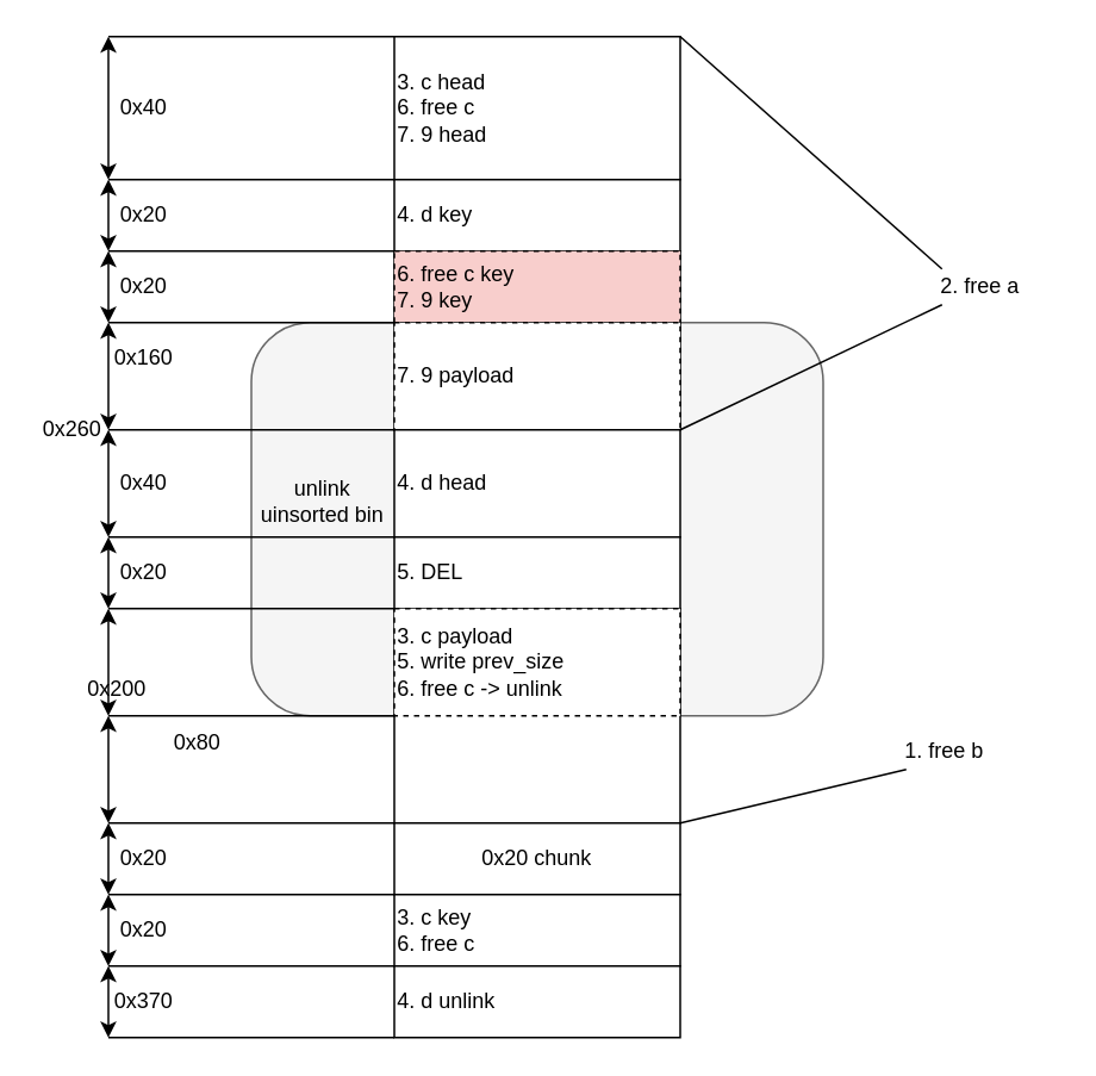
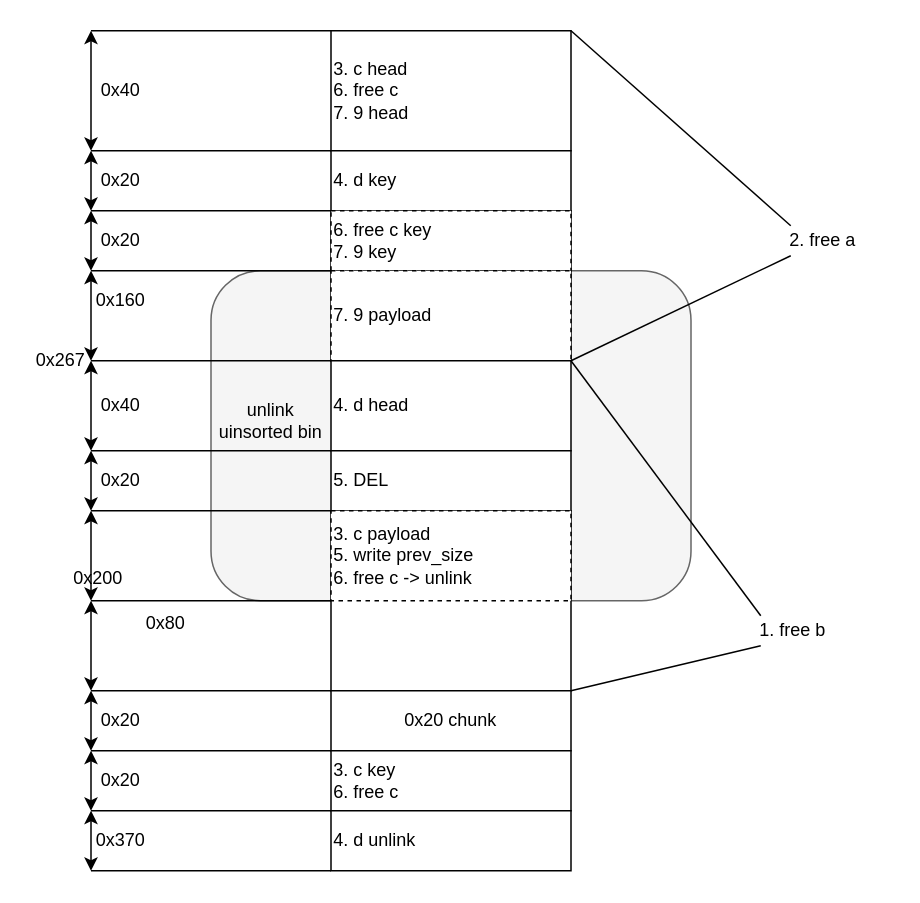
  <mxCell id="0" />
  <mxCell id="1" parent="0" />
  <mxCell id="2" value="" style="rounded=1;whiteSpace=wrap;html=1;fillColor=#f5f5f5;strokeColor=#666666;fontColor=#333333;" vertex="1" parent="1"><mxGeometry x="140" y="180" width="320" height="220" as="geometry" /></mxCell>
  <mxCell id="3" value="" style="rounded=0;whiteSpace=wrap;html=1;" vertex="1" parent="1"><mxGeometry x="220" y="340" width="160" height="120" as="geometry" /></mxCell>
  <mxCell id="4" value="3. c head&lt;br&gt;6. free c&lt;br&gt;7. 9 head" style="rounded=0;whiteSpace=wrap;html=1;align=left;" vertex="1" parent="1"><mxGeometry x="220" y="20" width="160" height="80" as="geometry" /></mxCell>
  <mxCell id="5" value="4. d key" style="rounded=0;whiteSpace=wrap;html=1;align=left;" vertex="1" parent="1"><mxGeometry x="220" y="100" width="160" height="40" as="geometry" /></mxCell>
  <mxCell id="6" value="" style="rounded=0;whiteSpace=wrap;html=1;" vertex="1" parent="1"><mxGeometry x="220" y="140" width="160" height="100" as="geometry" /></mxCell>
- <mxCell id="7" value="6. free c key&lt;br&gt;7. 9 key" style="rounded=0;whiteSpace=wrap;html=1;dashed=1;align=left;fillColor=#f8cecc;" vertex="1" parent="1"><mxGeometry x="220" y="140" width="160" height="40" as="geometry" /></mxCell>
+ <mxCell id="7" value="6. free c key&lt;br&gt;7. 9 key" style="rounded=0;whiteSpace=wrap;html=1;dashed=1;align=left;" vertex="1" parent="1"><mxGeometry x="220" y="140" width="160" height="40" as="geometry" /></mxCell>
  <mxCell id="8" value="7. 9 payload" style="rounded=0;whiteSpace=wrap;html=1;dashed=1;align=left;" vertex="1" parent="1"><mxGeometry x="220" y="180" width="160" height="60" as="geometry" /></mxCell>
  <mxCell id="9" value="2. free a" style="text;html=1;strokeColor=none;fillColor=none;align=center;verticalAlign=middle;whiteSpace=wrap;rounded=0;dashed=1;" vertex="1" parent="1"><mxGeometry x="505" y="150" width="86" height="20" as="geometry" /></mxCell>
  <mxCell id="10" value="" style="endArrow=none;html=1;exitX=1;exitY=1;exitDx=0;exitDy=0;entryX=0.25;entryY=1;entryDx=0;entryDy=0;" edge="1" parent="1" source="8" target="9"><mxGeometry width="50" height="50" relative="1" as="geometry"><mxPoint x="410" y="320" as="sourcePoint" /><mxPoint x="460" y="270" as="targetPoint" /></mxGeometry></mxCell>
  <mxCell id="11" value="" style="endArrow=none;html=1;entryX=1;entryY=0;entryDx=0;entryDy=0;exitX=0.25;exitY=0;exitDx=0;exitDy=0;" edge="1" parent="1" source="9" target="4"><mxGeometry width="50" height="50" relative="1" as="geometry"><mxPoint x="430" y="140" as="sourcePoint" /><mxPoint x="480" y="90" as="targetPoint" /></mxGeometry></mxCell>
  <mxCell id="12" value="4. d head" style="rounded=0;whiteSpace=wrap;html=1;align=left;" vertex="1" parent="1"><mxGeometry x="220" y="240" width="160" height="60" as="geometry" /></mxCell>
  <mxCell id="13" value="5. DEL" style="rounded=0;whiteSpace=wrap;html=1;align=left;" vertex="1" parent="1"><mxGeometry x="220" y="300" width="160" height="40" as="geometry" /></mxCell>
  <mxCell id="14" value="3. c payload&lt;br&gt;5. write prev_size&lt;br&gt;6. free c -&amp;gt; unlink" style="rounded=0;whiteSpace=wrap;html=1;dashed=1;align=left;" vertex="1" parent="1"><mxGeometry x="220" y="340" width="160" height="60" as="geometry" /></mxCell>
  <mxCell id="15" value="1. free b" style="text;html=1;strokeColor=none;fillColor=none;align=center;verticalAlign=middle;whiteSpace=wrap;rounded=0;dashed=1;" vertex="1" parent="1"><mxGeometry x="485" y="410" width="86" height="20" as="geometry" /></mxCell>
+ <mxCell id="16" value="" style="endArrow=none;html=1;entryX=1;entryY=0;entryDx=0;entryDy=0;exitX=0.25;exitY=0;exitDx=0;exitDy=0;" edge="1" parent="1" source="15" target="12"><mxGeometry width="50" height="50" relative="1" as="geometry"><mxPoint x="410" y="320" as="sourcePoint" /><mxPoint x="460" y="270" as="targetPoint" /></mxGeometry></mxCell>
  <mxCell id="17" value="" style="endArrow=none;html=1;entryX=1;entryY=1;entryDx=0;entryDy=0;exitX=0.25;exitY=1;exitDx=0;exitDy=0;" edge="1" parent="1" source="15" target="3"><mxGeometry width="50" height="50" relative="1" as="geometry"><mxPoint x="422.5" y="350" as="sourcePoint" /><mxPoint x="390" y="250" as="targetPoint" /></mxGeometry></mxCell>
  <mxCell id="18" value="0x20 chunk" style="rounded=0;whiteSpace=wrap;html=1;" vertex="1" parent="1"><mxGeometry x="220" y="460" width="160" height="40" as="geometry" /></mxCell>
  <mxCell id="19" value="3. c key&lt;br&gt;&lt;div&gt;&lt;span&gt;6. free c&lt;/span&gt;&lt;/div&gt;" style="rounded=0;whiteSpace=wrap;html=1;align=left;" vertex="1" parent="1"><mxGeometry x="220" y="500" width="160" height="40" as="geometry" /></mxCell>
  <mxCell id="20" value="4. d unlink" style="rounded=0;whiteSpace=wrap;html=1;align=left;" vertex="1" parent="1"><mxGeometry x="220" y="540" width="160" height="40" as="geometry" /></mxCell>
  <mxCell id="21" value="unlink uinsorted bin" style="text;html=1;align=center;verticalAlign=middle;whiteSpace=wrap;rounded=0;" vertex="1" parent="1"><mxGeometry x="140" y="260" width="80" height="40" as="geometry" /></mxCell>
  <mxCell id="22" value="" style="endArrow=none;html=1;entryX=0;entryY=0;entryDx=0;entryDy=0;" edge="1" parent="1" target="4"><mxGeometry width="50" height="50" relative="1" as="geometry"><mxPoint x="60" y="20" as="sourcePoint" /><mxPoint x="460" y="250" as="targetPoint" /></mxGeometry></mxCell>
  <mxCell id="23" value="" style="endArrow=none;html=1;entryX=0;entryY=0;entryDx=0;entryDy=0;" edge="1" parent="1"><mxGeometry width="50" height="50" relative="1" as="geometry"><mxPoint x="60" y="100" as="sourcePoint" /><mxPoint x="220" y="100" as="targetPoint" /></mxGeometry></mxCell>
  <mxCell id="24" value="" style="endArrow=none;html=1;entryX=0;entryY=0;entryDx=0;entryDy=0;" edge="1" parent="1"><mxGeometry width="50" height="50" relative="1" as="geometry"><mxPoint x="60" y="140" as="sourcePoint" /><mxPoint x="220" y="140" as="targetPoint" /></mxGeometry></mxCell>
  <mxCell id="25" value="" style="endArrow=none;html=1;entryX=0;entryY=0;entryDx=0;entryDy=0;" edge="1" parent="1"><mxGeometry width="50" height="50" relative="1" as="geometry"><mxPoint x="60" y="180" as="sourcePoint" /><mxPoint x="220" y="180" as="targetPoint" /></mxGeometry></mxCell>
  <mxCell id="26" value="" style="endArrow=classic;startArrow=classic;html=1;" edge="1" parent="1"><mxGeometry width="50" height="50" relative="1" as="geometry"><mxPoint x="60" y="100" as="sourcePoint" /><mxPoint x="60" y="20" as="targetPoint" /></mxGeometry></mxCell>
  <mxCell id="27" value="0x40" style="text;html=1;strokeColor=none;fillColor=none;align=center;verticalAlign=middle;whiteSpace=wrap;rounded=0;" vertex="1" parent="1"><mxGeometry x="60" y="50" width="40" height="20" as="geometry" /></mxCell>
  <mxCell id="28" value="" style="endArrow=classic;startArrow=classic;html=1;" edge="1" parent="1"><mxGeometry width="50" height="50" relative="1" as="geometry"><mxPoint x="60" y="140" as="sourcePoint" /><mxPoint x="60" y="100" as="targetPoint" /></mxGeometry></mxCell>
  <mxCell id="29" value="0x20" style="text;html=1;strokeColor=none;fillColor=none;align=center;verticalAlign=middle;whiteSpace=wrap;rounded=0;" vertex="1" parent="1"><mxGeometry x="60" y="110" width="40" height="20" as="geometry" /></mxCell>
  <mxCell id="30" value="" style="endArrow=classic;startArrow=classic;html=1;" edge="1" parent="1"><mxGeometry width="50" height="50" relative="1" as="geometry"><mxPoint x="60" y="180" as="sourcePoint" /><mxPoint x="60" y="140" as="targetPoint" /></mxGeometry></mxCell>
  <mxCell id="31" value="0x20" style="text;html=1;strokeColor=none;fillColor=none;align=center;verticalAlign=middle;whiteSpace=wrap;rounded=0;" vertex="1" parent="1"><mxGeometry x="60" y="150" width="40" height="20" as="geometry" /></mxCell>
  <mxCell id="32" value="" style="endArrow=none;html=1;entryX=0;entryY=0;entryDx=0;entryDy=0;" edge="1" parent="1"><mxGeometry width="50" height="50" relative="1" as="geometry"><mxPoint x="60" y="240" as="sourcePoint" /><mxPoint x="220" y="240" as="targetPoint" /></mxGeometry></mxCell>
  <mxCell id="33" value="" style="endArrow=classic;startArrow=classic;html=1;" edge="1" parent="1"><mxGeometry width="50" height="50" relative="1" as="geometry"><mxPoint x="60" y="240" as="sourcePoint" /><mxPoint x="60" y="180" as="targetPoint" /></mxGeometry></mxCell>
  <mxCell id="34" value="0x160" style="text;html=1;strokeColor=none;fillColor=none;align=center;verticalAlign=middle;whiteSpace=wrap;rounded=0;" vertex="1" parent="1"><mxGeometry x="60" y="190" width="40" height="20" as="geometry" /></mxCell>
  <mxCell id="35" value="" style="endArrow=none;html=1;entryX=0;entryY=0;entryDx=0;entryDy=0;" edge="1" parent="1"><mxGeometry width="50" height="50" relative="1" as="geometry"><mxPoint x="60" y="300" as="sourcePoint" /><mxPoint x="220" y="300" as="targetPoint" /></mxGeometry></mxCell>
  <mxCell id="36" value="" style="endArrow=classic;startArrow=classic;html=1;" edge="1" parent="1"><mxGeometry width="50" height="50" relative="1" as="geometry"><mxPoint x="60" y="300" as="sourcePoint" /><mxPoint x="60" y="240" as="targetPoint" /></mxGeometry></mxCell>
  <mxCell id="37" value="0x40" style="text;html=1;strokeColor=none;fillColor=none;align=center;verticalAlign=middle;whiteSpace=wrap;rounded=0;" vertex="1" parent="1"><mxGeometry x="60" y="260" width="40" height="20" as="geometry" /></mxCell>
  <mxCell id="38" value="" style="endArrow=none;html=1;entryX=0;entryY=0;entryDx=0;entryDy=0;" edge="1" parent="1"><mxGeometry width="50" height="50" relative="1" as="geometry"><mxPoint x="60" y="340" as="sourcePoint" /><mxPoint x="220" y="340" as="targetPoint" /></mxGeometry></mxCell>
  <mxCell id="39" value="" style="endArrow=classic;startArrow=classic;html=1;" edge="1" parent="1"><mxGeometry width="50" height="50" relative="1" as="geometry"><mxPoint x="60" y="340" as="sourcePoint" /><mxPoint x="60" y="300" as="targetPoint" /></mxGeometry></mxCell>
  <mxCell id="40" value="0x20" style="text;html=1;strokeColor=none;fillColor=none;align=center;verticalAlign=middle;whiteSpace=wrap;rounded=0;" vertex="1" parent="1"><mxGeometry x="60" y="310" width="40" height="20" as="geometry" /></mxCell>
  <mxCell id="41" value="" style="endArrow=none;html=1;entryX=0;entryY=0;entryDx=0;entryDy=0;" edge="1" parent="1"><mxGeometry width="50" height="50" relative="1" as="geometry"><mxPoint x="60" y="460" as="sourcePoint" /><mxPoint x="220" y="460" as="targetPoint" /></mxGeometry></mxCell>
  <mxCell id="42" value="" style="endArrow=none;html=1;entryX=0;entryY=0;entryDx=0;entryDy=0;" edge="1" parent="1"><mxGeometry width="50" height="50" relative="1" as="geometry"><mxPoint x="60" y="400" as="sourcePoint" /><mxPoint x="220" y="400" as="targetPoint" /></mxGeometry></mxCell>
  <mxCell id="43" value="" style="endArrow=classic;startArrow=classic;html=1;" edge="1" parent="1"><mxGeometry width="50" height="50" relative="1" as="geometry"><mxPoint x="60" y="400" as="sourcePoint" /><mxPoint x="60" y="340" as="targetPoint" /></mxGeometry></mxCell>
  <mxCell id="44" value="0x200" style="text;html=1;strokeColor=none;fillColor=none;align=center;verticalAlign=middle;whiteSpace=wrap;rounded=0;" vertex="1" parent="1"><mxGeometry x="45" y="375" width="40" height="20" as="geometry" /></mxCell>
  <mxCell id="45" value="" style="endArrow=classic;startArrow=classic;html=1;" edge="1" parent="1"><mxGeometry width="50" height="50" relative="1" as="geometry"><mxPoint x="60" y="460" as="sourcePoint" /><mxPoint x="60" y="400" as="targetPoint" /></mxGeometry></mxCell>
  <mxCell id="46" value="0x80" style="text;html=1;strokeColor=none;fillColor=none;align=center;verticalAlign=middle;whiteSpace=wrap;rounded=0;" vertex="1" parent="1"><mxGeometry x="90" y="405" width="40" height="20" as="geometry" /></mxCell>
  <mxCell id="47" value="" style="endArrow=none;html=1;entryX=0;entryY=0;entryDx=0;entryDy=0;" edge="1" parent="1"><mxGeometry width="50" height="50" relative="1" as="geometry"><mxPoint x="60" y="500" as="sourcePoint" /><mxPoint x="220" y="500" as="targetPoint" /></mxGeometry></mxCell>
  <mxCell id="48" value="" style="endArrow=classic;startArrow=classic;html=1;" edge="1" parent="1"><mxGeometry width="50" height="50" relative="1" as="geometry"><mxPoint x="60" y="500" as="sourcePoint" /><mxPoint x="60" y="460" as="targetPoint" /></mxGeometry></mxCell>
  <mxCell id="49" value="0x20" style="text;html=1;strokeColor=none;fillColor=none;align=center;verticalAlign=middle;whiteSpace=wrap;rounded=0;" vertex="1" parent="1"><mxGeometry x="60" y="470" width="40" height="20" as="geometry" /></mxCell>
  <mxCell id="50" value="" style="endArrow=classic;startArrow=classic;html=1;" edge="1" parent="1"><mxGeometry width="50" height="50" relative="1" as="geometry"><mxPoint x="60" y="540" as="sourcePoint" /><mxPoint x="60" y="500" as="targetPoint" /></mxGeometry></mxCell>
  <mxCell id="51" value="0x20" style="text;html=1;strokeColor=none;fillColor=none;align=center;verticalAlign=middle;whiteSpace=wrap;rounded=0;" vertex="1" parent="1"><mxGeometry x="60" y="510" width="40" height="20" as="geometry" /></mxCell>
  <mxCell id="52" value="" style="endArrow=none;html=1;entryX=0;entryY=0;entryDx=0;entryDy=0;" edge="1" parent="1"><mxGeometry width="50" height="50" relative="1" as="geometry"><mxPoint x="60" y="540" as="sourcePoint" /><mxPoint x="220" y="540" as="targetPoint" /></mxGeometry></mxCell>
  <mxCell id="53" value="" style="endArrow=none;html=1;entryX=0;entryY=0;entryDx=0;entryDy=0;" edge="1" parent="1"><mxGeometry width="50" height="50" relative="1" as="geometry"><mxPoint x="60" y="580" as="sourcePoint" /><mxPoint x="220" y="580" as="targetPoint" /></mxGeometry></mxCell>
  <mxCell id="54" value="" style="endArrow=classic;startArrow=classic;html=1;" edge="1" parent="1"><mxGeometry width="50" height="50" relative="1" as="geometry"><mxPoint x="60" y="580" as="sourcePoint" /><mxPoint x="60" y="540" as="targetPoint" /></mxGeometry></mxCell>
  <mxCell id="55" value="0x370" style="text;html=1;strokeColor=none;fillColor=none;align=center;verticalAlign=middle;whiteSpace=wrap;rounded=0;" vertex="1" parent="1"><mxGeometry x="60" y="550" width="40" height="20" as="geometry" /></mxCell>
- <mxCell id="56" value="0x260" style="text;html=1;strokeColor=none;fillColor=none;align=center;verticalAlign=middle;whiteSpace=wrap;rounded=0;" vertex="1" parent="1"><mxGeometry y="230" width="40" height="20" as="geometry" x="20" /></mxCell>
+ <mxCell id="56" value="0x267" style="text;html=1;strokeColor=none;fillColor=none;align=center;verticalAlign=middle;whiteSpace=wrap;rounded=0;" vertex="1" parent="1"><mxGeometry y="230" width="40" height="20" as="geometry" x="20" /></mxCell>
